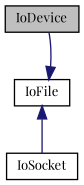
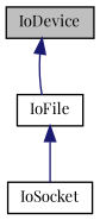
  digraph {
    fontname="Playfair Display"
    node [color=black fillcolor=white fontname="Playfair Display" fontsize=10 shape=record style=filled]
    edge [color=midnightblue dir=back fontname="Playfair Display" fontsize=10 labelfontname=Helvetica labelfontsize=10 style=solid]
    n1 [fillcolor=grey75 fontcolor=black height=0.2 label=IoDevice width=0.4]
    n2 [height=0.2 label=IoFile width=0.4]
    n3 [height=0.2 label=IoSocket width=0.4]
-   n2 -> n1
+   n1 -> n2
    n2 -> n3
  }
